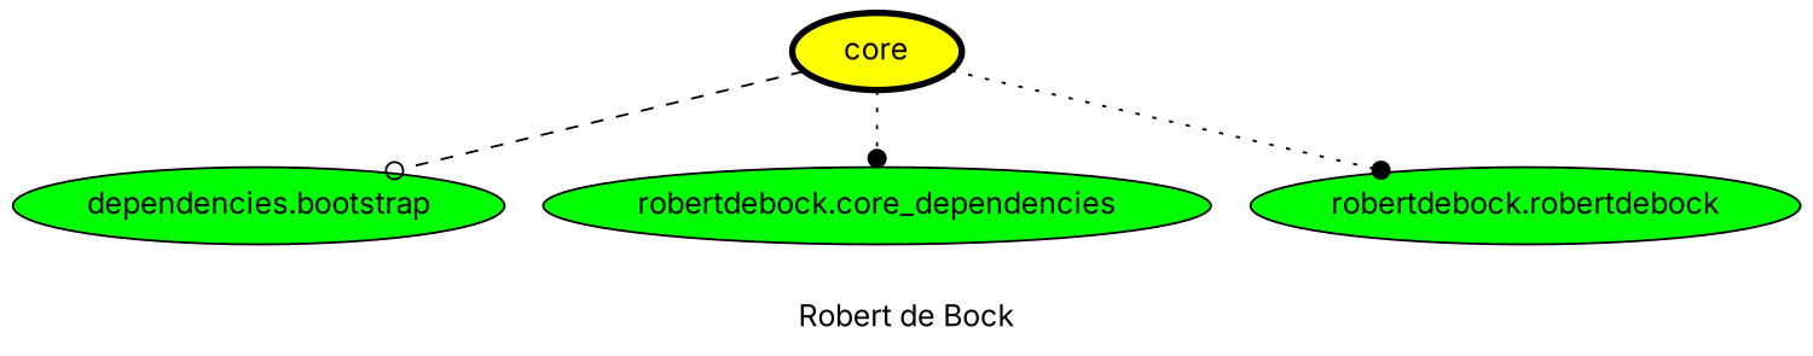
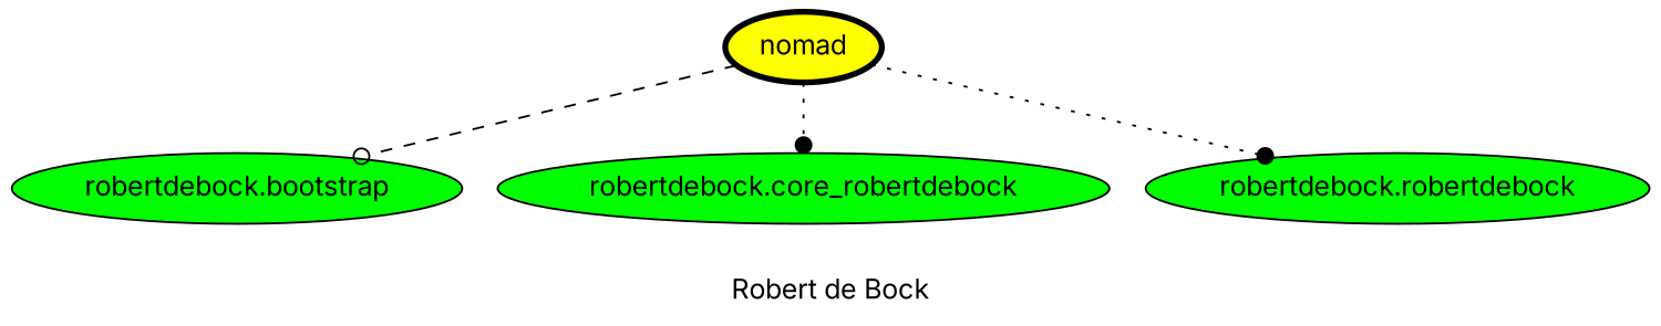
  digraph {
    fontname=Inter
    label="Robert de Bock"
    node [fillcolor=green fontname=Inter style=filled]
    edge [arrowhead=dot fontname=Inter style=dotted]
-   nomad [fillcolor=yellow penwidth=3 label=core]
-   "robertdebock.bootstrap" [label="dependencies.bootstrap"]
-   "robertdebock.core_dependencies"
+   nomad [fillcolor=yellow penwidth=3]
+   "robertdebock.bootstrap"
+   "robertdebock.core_dependencies" [label="robertdebock.core_robertdebock"]
    n4 [label="robertdebock.robertdebock"]
    nomad -> "robertdebock.bootstrap" [arrowhead=odot style=dashed]
    nomad -> "robertdebock.core_dependencies"
    nomad -> n4
  }
